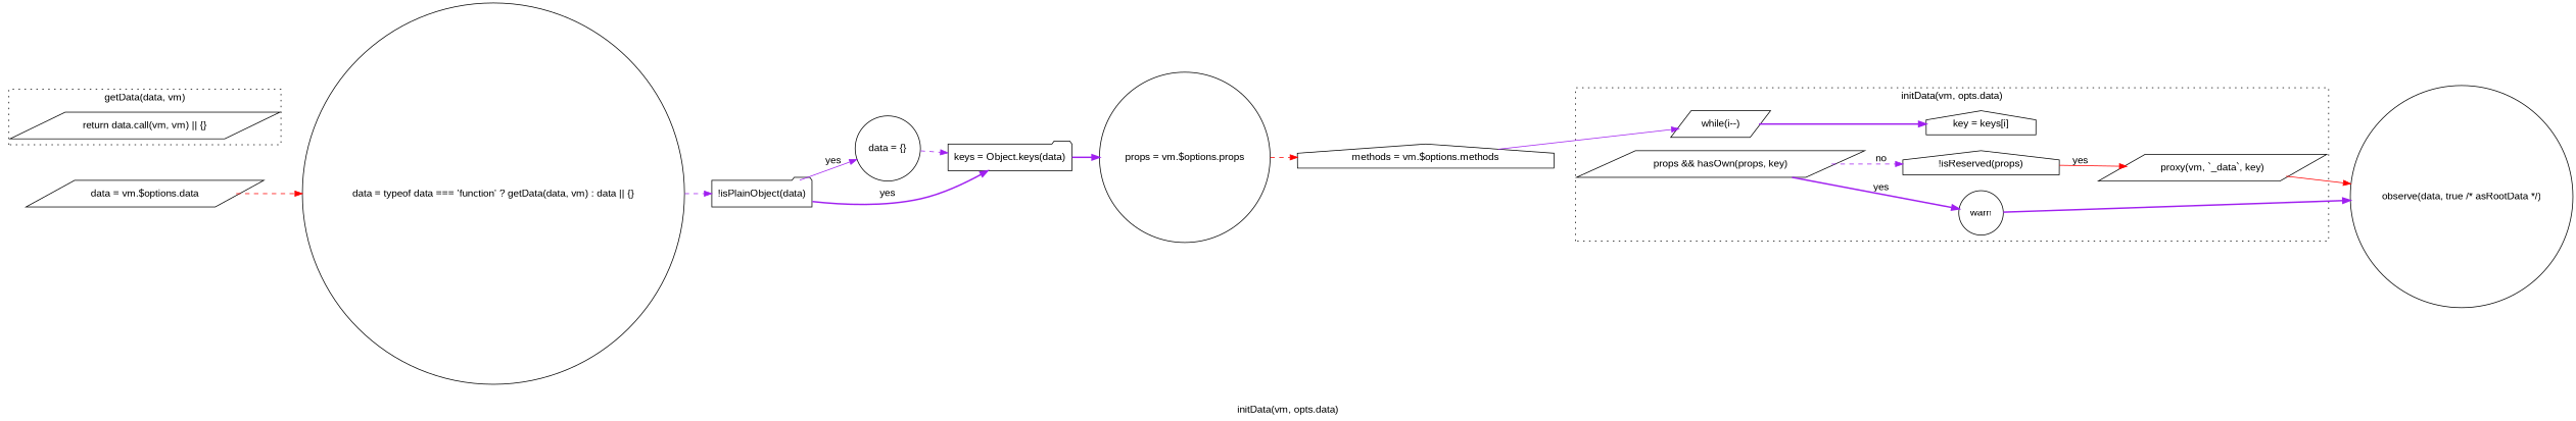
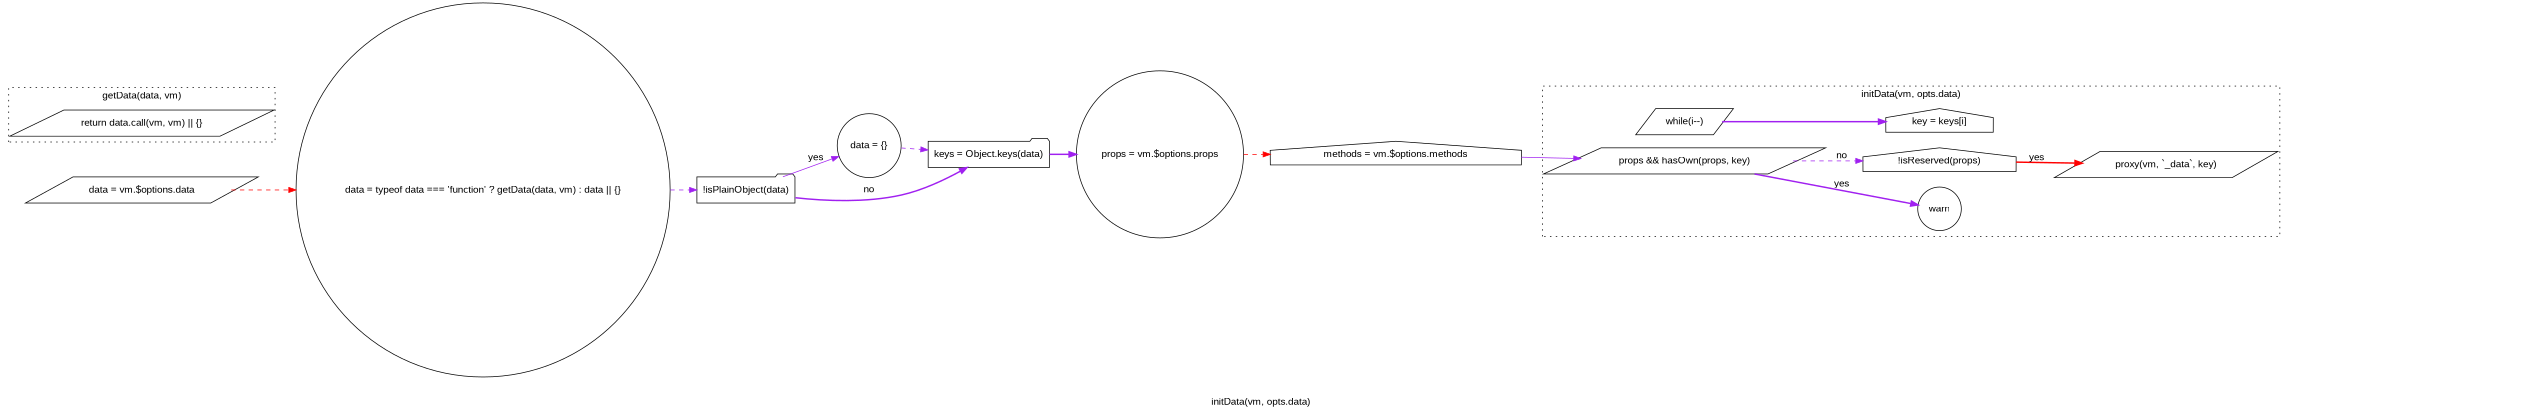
  digraph {
    fontname="Liberation Sans"
    label="initData(vm, opts.data)"
    rankdir=LR
    node [fontname="Liberation Sans" shape=parallelogram]
    edge [color=purple fontname="Liberation Sans" style=bold]
    n1 [label="while(i--)"]
    n2 [label="key = keys[i]" shape=house]
    n3 [label="props && hasOwn(props, key)"]
    n4 [label="!isReserved(props)" shape=house]
    warn [shape=circle]
    n6 [label="proxy(vm, `_data`, key)"]
    n7 [label="return data.call(vm, vm) || {}"]
-   n8 [label="observe(data, true /* asRootData */)" shape=circle]
    n9 [label="data = vm.$options.data"]
    n10 [label="data = typeof data === 'function' ? getData(data, vm) : data || {}" shape=circle]
    n11 [label="!isPlainObject(data)" shape=folder]
    n12 [label="data = {}" shape=circle]
    n13 [label="keys = Object.keys(data)" shape=folder]
    n14 [label="props = vm.$options.props" shape=circle]
    n15 [label="methods = vm.$options.methods" shape=house]
    subgraph cluster_1 {
      style=dotted
      n1
      n2
      n3
      n4
      warn
      n6
    }
    subgraph cluster_2 {
      label="getData(data, vm)"
      style=dotted
      n7
    }
    n1 -> n2
    n3 -> n4 [label=no style=dashed]
    n3 -> warn [label=yes]
-   n4 -> n6 [color=red label=yes style=solid]
-   warn -> n8
-   n6 -> n8 [color=red style=solid]
+   n4 -> n6 [color=red label=yes]
    n9 -> n10 [color=red style=dashed]
    n10 -> n11 [style=dashed]
    n11 -> n12 [label=yes style=solid]
-   n11 -> n13 [label=yes]
+   n11 -> n13 [label=no]
    n12 -> n13 [style=dashed]
    n13 -> n14
    n14 -> n15 [color=red style=dashed]
-   n15 -> n1 [style=solid]
+   n15 -> n3 [style=solid]
  }
